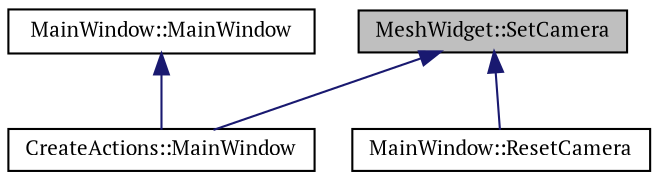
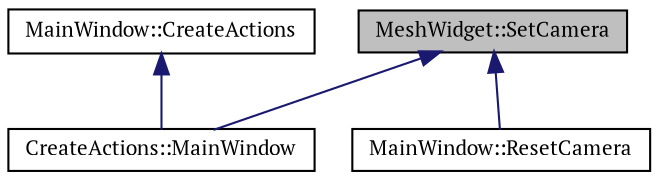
  digraph {
    fontname="PT Serif"
    rankdir=TB
    node [color=black fillcolor=white fontname="PT Serif" fontsize=10 shape=record style=filled]
    edge [color=midnightblue dir=back fontname="PT Serif" fontsize=10 labelfontname=Helvetica labelfontsize=10 style=solid]
    n1 [fillcolor=grey75 fontcolor=black height=0.2 label="MeshWidget::SetCamera" width=0.4]
    n2 [height=0.2 label="CreateActions::MainWindow" width=0.4]
    n3 [height=0.2 label="MainWindow::ResetCamera" width=0.4]
-   n4 [height=0.2 label="MainWindow::MainWindow" width=0.4]
+   n4 [height=0.2 label="MainWindow::CreateActions" width=0.4]
    n1 -> n2
    n1 -> n3
    n4 -> n2
  }
